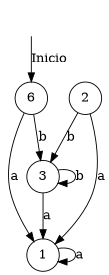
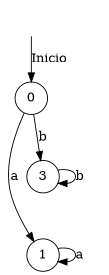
  digraph {
    rankdir=TB
    node [shape=circle]
    INI [style=invisible shape=""]
-   0 [label=6]
+   0
    1
    3
-   2
    subgraph sub_1 {
      INI
    }
    INI -> 0 [label=Inicio]
    0 -> 1 [label=a]
    0 -> 3 [label=b]
    1 -> 1 [label=a]
-   3 -> 1 [label=a]
    3 -> 3 [label=b]
-   2 -> 1 [label=a]
-   2 -> 3 [label=b]
  }
